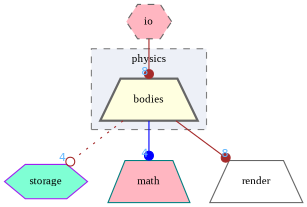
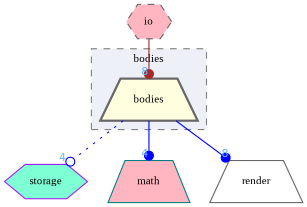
  digraph {
    compound=true
    fontname="Liberation Serif"
    node [color=gray40 fillcolor=lightpink fontname="Liberation Serif" fontsize=10 shape=trapezium style=filled]
    edge [arrowhead=dot color=blue fontcolor=steelblue1 fontname="Liberation Serif" fontsize=10 headlabel=4 labeldistance=1.5 labelfontname=Helvetica labelfontsize=10 style=solid]
    n1 [fillcolor=lightyellow height=0.2 label=bodies style="filled,bold" width=0.4]
    n2 [color=purple fillcolor=aquamarine height=0.2 label=storage shape=hexagon width=0.4]
    n3 [color=teal height=0.2 label=math width=0.4]
    n4 [fillcolor=white height=0.2 label=render width=0.4]
    n5 [height=0.2 label=io shape=hexagon style="filled,dashed" width=0.4]
    subgraph cluster_1 {
      bgcolor="#edf0f7"
      fontsize=10
-     label=physics
+     label=bodies
      pencolor=grey50
      style="filled,dashed"
      n1
    }
-   n1 -> n2 [arrowhead=odot color=brown style=dotted]
+   n1 -> n2 [arrowhead=odot style=dotted]
    n1 -> n3
-   n1 -> n4 [color=brown headlabel=8]
+   n1 -> n4 [headlabel=8]
    n5 -> n1 [color=brown headlabel=8]
  }
